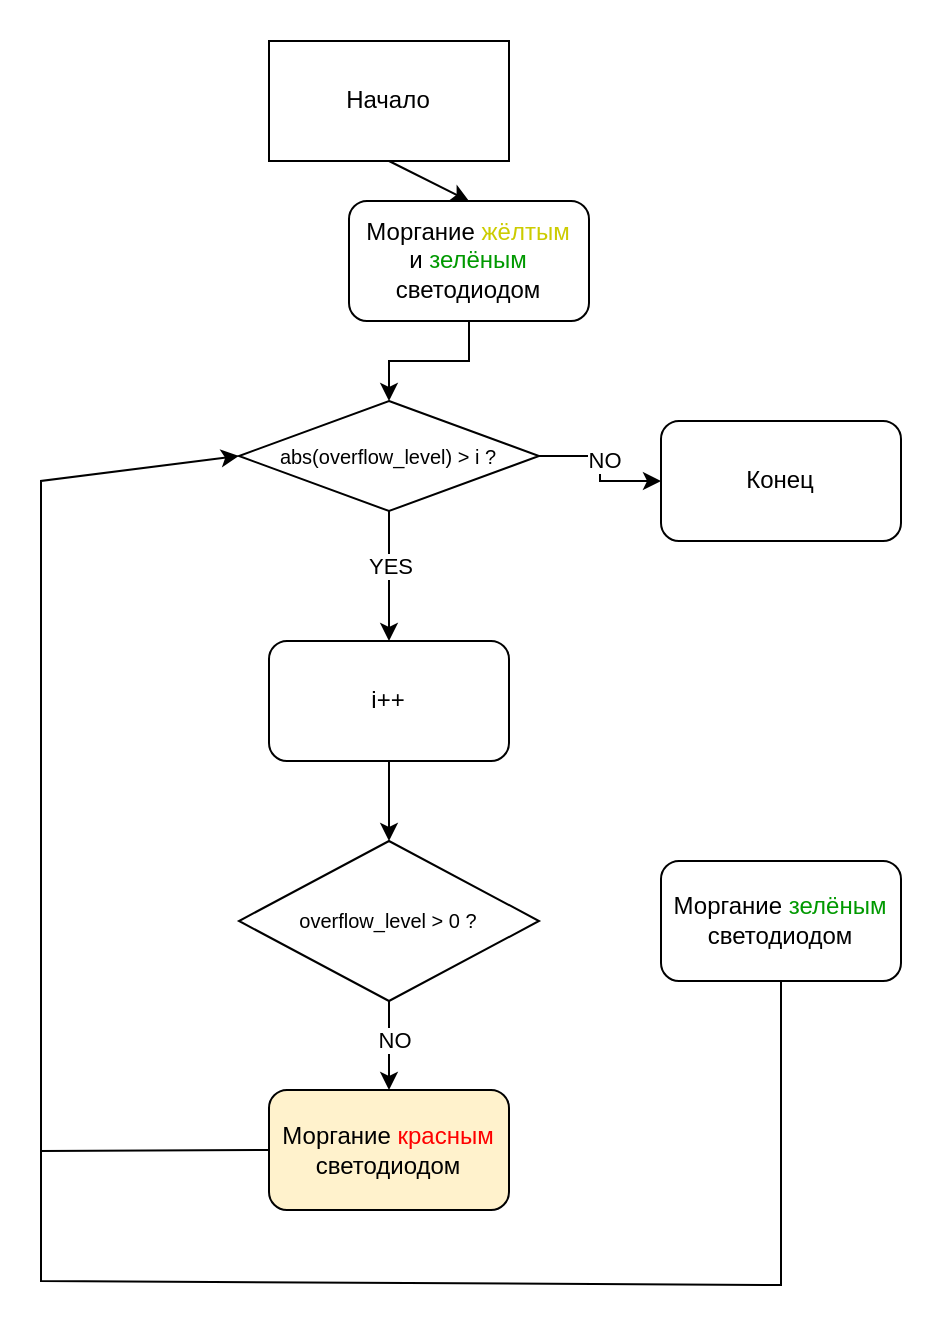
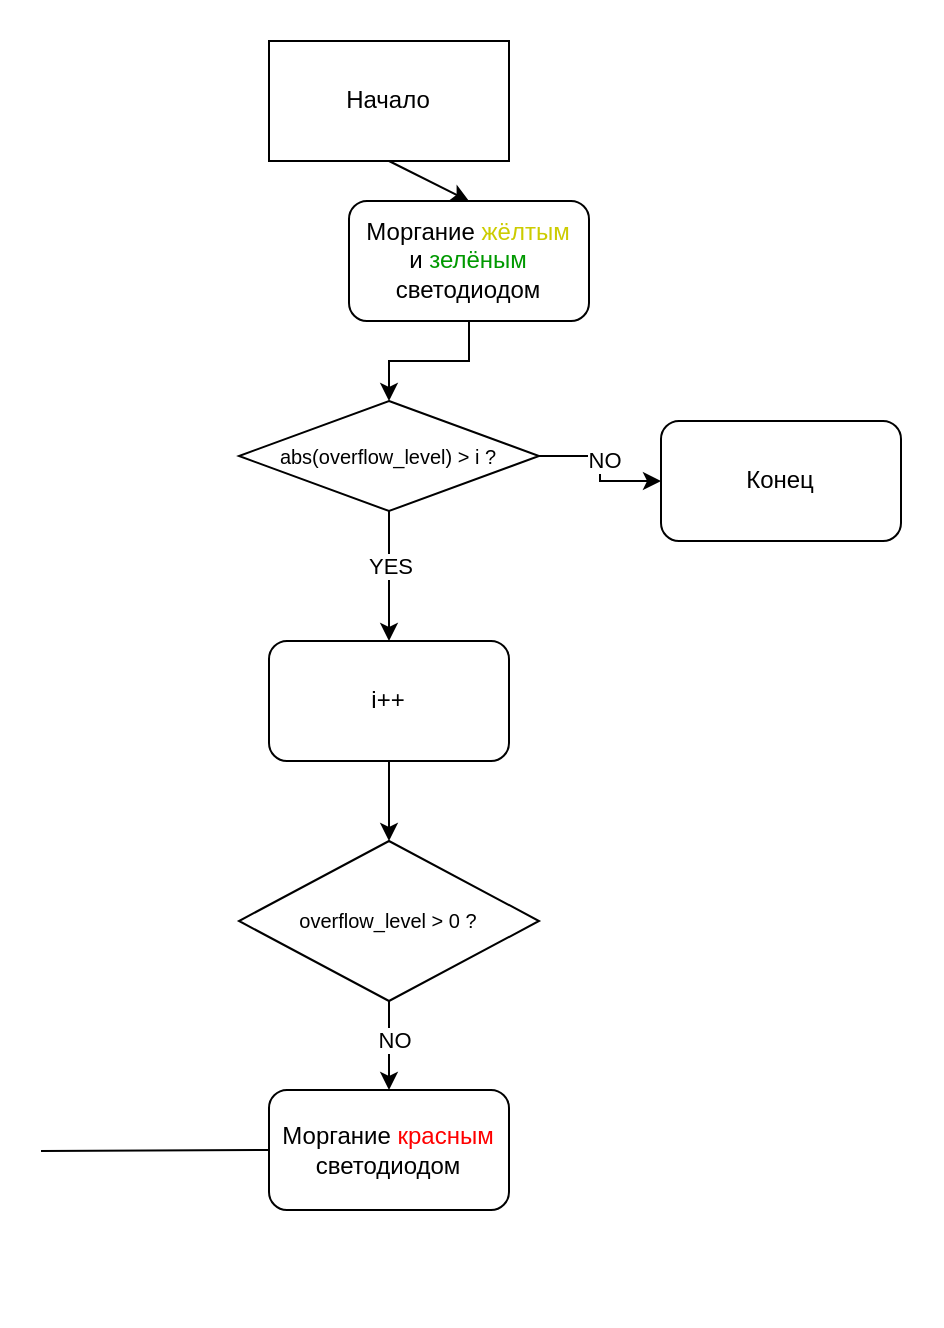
  <mxCell id="0" />
  <mxCell id="1" parent="0" />
  <mxCell id="2" value="Начало" style="whiteSpace=wrap;html=1;rounded=0;" parent="1" vertex="1"><mxGeometry x="134" y="20" width="120" height="60" as="geometry" /></mxCell>
  <mxCell id="3" style="edgeStyle=orthogonalEdgeStyle;rounded=0;orthogonalLoop=1;jettySize=auto;html=1;exitX=0.5;exitY=1;exitDx=0;exitDy=0;entryX=0.5;entryY=0;entryDx=0;entryDy=0;" parent="1" source="4" target="10" edge="1"><mxGeometry relative="1" as="geometry" /></mxCell>
  <mxCell id="4" value="Моргание &lt;font style=&quot;color: rgb(204, 204, 0);&quot;&gt;жёлтым &lt;/font&gt;и&amp;nbsp;&lt;span style=&quot;color: rgb(0, 153, 0);&quot;&gt;зелёным&lt;/span&gt;&lt;div&gt;светодиодом&lt;/div&gt;" style="rounded=1;whiteSpace=wrap;html=1;" parent="1" vertex="1"><mxGeometry x="174" y="100" width="120" height="60" as="geometry" /></mxCell>
  <mxCell id="5" value="Конец" style="rounded=1;whiteSpace=wrap;html=1;" parent="1" vertex="1"><mxGeometry x="330" y="210" width="120" height="60" as="geometry" /></mxCell>
  <mxCell id="6" style="edgeStyle=orthogonalEdgeStyle;rounded=0;orthogonalLoop=1;jettySize=auto;html=1;exitX=1;exitY=0.5;exitDx=0;exitDy=0;entryX=0;entryY=0.5;entryDx=0;entryDy=0;" parent="1" source="10" target="5" edge="1"><mxGeometry relative="1" as="geometry" /></mxCell>
  <mxCell id="7" value="NO" style="edgeLabel;html=1;align=center;verticalAlign=middle;resizable=0;points=[];" parent="6" vertex="1" connectable="0"><mxGeometry x="-0.121" y="2" relative="1" as="geometry"><mxPoint as="offset" /></mxGeometry></mxCell>
  <mxCell id="8" style="edgeStyle=orthogonalEdgeStyle;rounded=0;orthogonalLoop=1;jettySize=auto;html=1;exitX=0.5;exitY=1;exitDx=0;exitDy=0;entryX=0.5;entryY=0;entryDx=0;entryDy=0;" parent="1" source="10" target="13" edge="1"><mxGeometry relative="1" as="geometry" /></mxCell>
  <mxCell id="9" value="YES" style="edgeLabel;html=1;align=center;verticalAlign=middle;resizable=0;points=[];" parent="8" vertex="1" connectable="0"><mxGeometry x="-0.18" relative="1" as="geometry"><mxPoint as="offset" /></mxGeometry></mxCell>
  <mxCell id="10" value="abs(overflow_level) &amp;gt; i ?" style="rhombus;whiteSpace=wrap;html=1;fontSize=10;" parent="1" vertex="1"><mxGeometry x="119" y="200" width="150" height="55" as="geometry" /></mxCell>
  <mxCell id="11" value="" style="endArrow=classic;html=1;rounded=0;exitX=0.5;exitY=1;exitDx=0;exitDy=0;entryX=0.5;entryY=0;entryDx=0;entryDy=0;" parent="1" source="2" target="4" edge="1"><mxGeometry width="50" height="50" relative="1" as="geometry"><mxPoint x="170" y="250" as="sourcePoint" /><mxPoint x="220" y="200" as="targetPoint" /></mxGeometry></mxCell>
  <mxCell id="12" style="edgeStyle=orthogonalEdgeStyle;rounded=0;orthogonalLoop=1;jettySize=auto;html=1;exitX=0.5;exitY=1;exitDx=0;exitDy=0;entryX=0.5;entryY=0;entryDx=0;entryDy=0;" parent="1" source="13" target="16" edge="1"><mxGeometry relative="1" as="geometry" /></mxCell>
  <mxCell id="13" value="i++" style="rounded=1;whiteSpace=wrap;html=1;" parent="1" vertex="1"><mxGeometry x="134" y="320" width="120" height="60" as="geometry" /></mxCell>
  <mxCell id="14" style="edgeStyle=orthogonalEdgeStyle;rounded=0;orthogonalLoop=1;jettySize=auto;html=1;exitX=0.5;exitY=1;exitDx=0;exitDy=0;entryX=0.5;entryY=0;entryDx=0;entryDy=0;" parent="1" source="16" target="18" edge="1"><mxGeometry relative="1" as="geometry" /></mxCell>
  <mxCell id="15" value="NO" style="edgeLabel;html=1;align=center;verticalAlign=middle;resizable=0;points=[];" parent="14" vertex="1" connectable="0"><mxGeometry x="-0.128" y="2" relative="1" as="geometry"><mxPoint as="offset" /></mxGeometry></mxCell>
  <mxCell id="16" value="overflow_level &amp;gt; 0 ?" style="rhombus;whiteSpace=wrap;html=1;fontSize=10;" parent="1" vertex="1"><mxGeometry x="119" y="420" width="150" height="80" as="geometry" /></mxCell>
- <mxCell id="17" value="Моргание &lt;font style=&quot;color: rgb(0, 153, 0);&quot;&gt;зелёным &lt;/font&gt;светодиодом" style="rounded=1;whiteSpace=wrap;html=1;" parent="1" vertex="1"><mxGeometry x="330" y="430" width="120" height="60" as="geometry" /></mxCell>
- <mxCell id="18" value="Моргание &lt;font style=&quot;color: rgb(255, 0, 0);&quot;&gt;красным &lt;/font&gt;светодиодом" style="rounded=1;whiteSpace=wrap;html=1;fillColor=#fff2cc;" parent="1" vertex="1"><mxGeometry x="134" y="544.5" width="120" height="60" as="geometry" /></mxCell>
- <mxCell id="19" value="" style="endArrow=classic;html=1;rounded=0;exitX=0.5;exitY=1;exitDx=0;exitDy=0;entryX=0;entryY=0.5;entryDx=0;entryDy=0;" parent="1" source="17" target="10" edge="1"><mxGeometry width="50" height="50" relative="1" as="geometry"><mxPoint x="170" y="430" as="sourcePoint" /><mxPoint x="50" y="190" as="targetPoint" /><Array as="points"><mxPoint x="390" y="642" /><mxPoint x="20" y="640" /><mxPoint x="20" y="240" /></Array></mxGeometry></mxCell>
+ <mxCell id="18" value="Моргание &lt;font style=&quot;color: rgb(255, 0, 0);&quot;&gt;красным &lt;/font&gt;светодиодом" style="rounded=1;whiteSpace=wrap;html=1;" parent="1" vertex="1"><mxGeometry x="134" y="544.5" width="120" height="60" as="geometry" /></mxCell>
  <mxCell id="20" value="" style="endArrow=none;html=1;rounded=0;exitX=0;exitY=0.5;exitDx=0;exitDy=0;" parent="1" source="18" edge="1"><mxGeometry width="50" height="50" relative="1" as="geometry"><mxPoint x="140" y="410" as="sourcePoint" /><mxPoint x="20" y="575" as="targetPoint" /></mxGeometry></mxCell>
